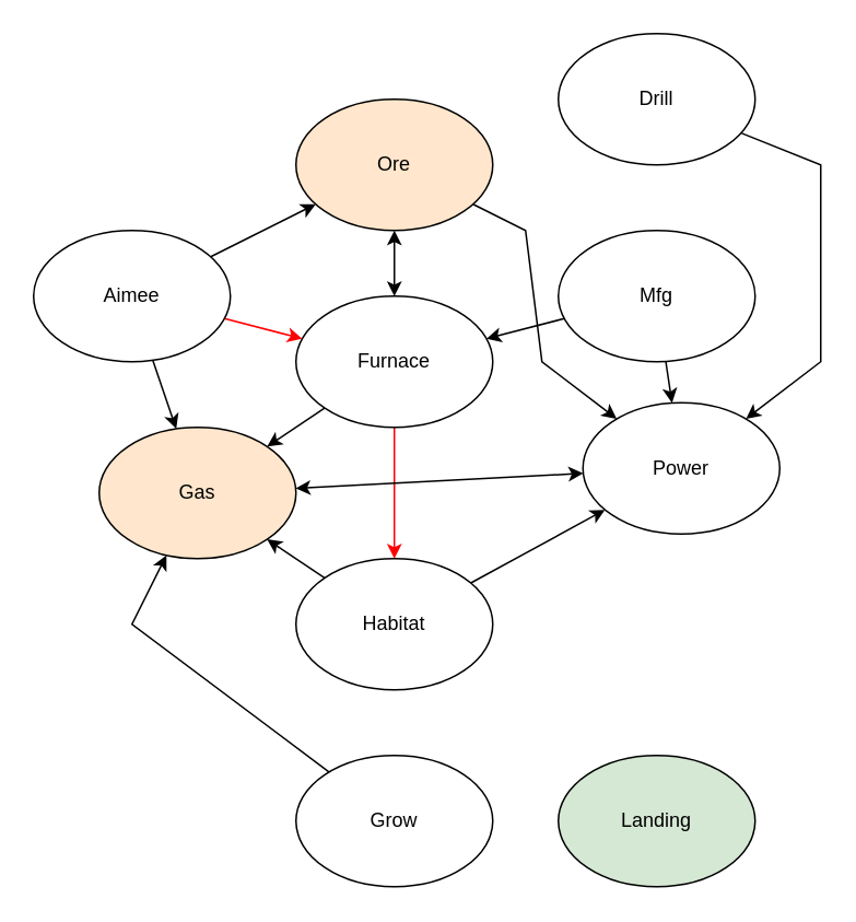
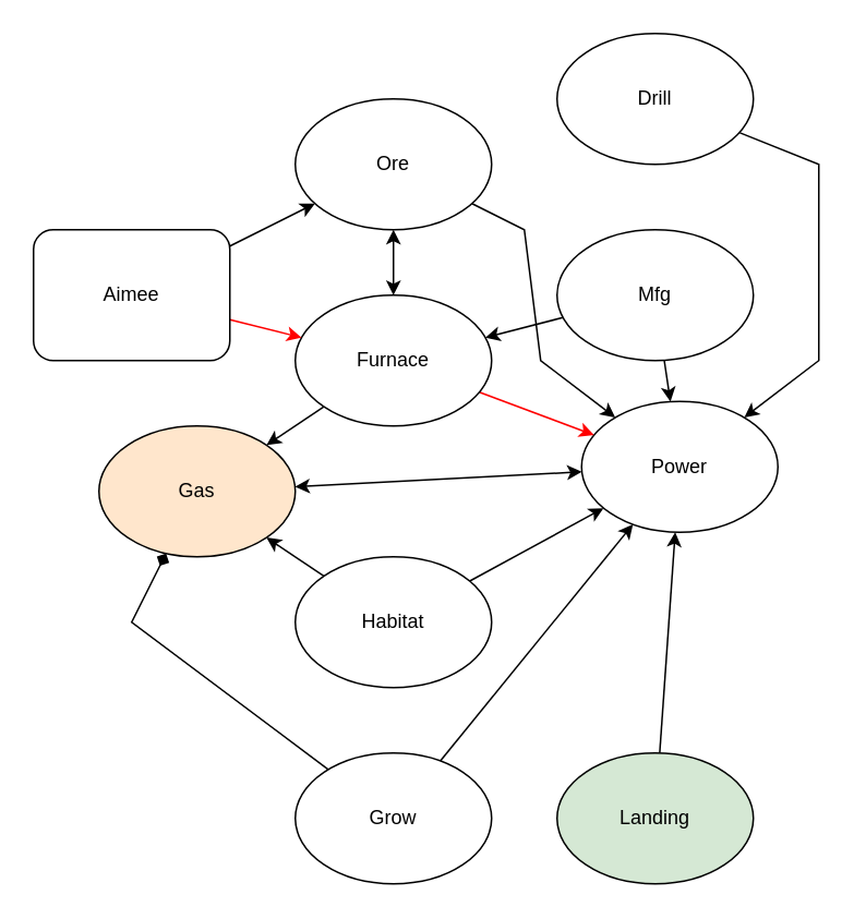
  <mxCell id="0" />
  <mxCell id="1" parent="0" />
  <mxCell id="2" value="" style="edgeStyle=none;rounded=0;orthogonalLoop=1;jettySize=auto;html=1;" edge="1" parent="1" source="4" target="5"><mxGeometry relative="1" as="geometry"><Array as="points" /></mxGeometry></mxCell>
  <mxCell id="3" style="edgeStyle=none;rounded=0;orthogonalLoop=1;jettySize=auto;html=1;" edge="1" parent="1" source="4" target="14"><mxGeometry relative="1" as="geometry"><Array as="points" /></mxGeometry></mxCell>
  <mxCell id="4" value="Habitat" style="ellipse;whiteSpace=wrap;html=1;" vertex="1" parent="1"><mxGeometry x="180" y="340" width="120" height="80" as="geometry" /></mxCell>
  <mxCell id="5" value="Power" style="ellipse;whiteSpace=wrap;html=1;" vertex="1" parent="1"><mxGeometry x="355" y="245" width="120" height="80" as="geometry" /></mxCell>
- <mxCell id="7" style="edgeStyle=none;rounded=0;orthogonalLoop=1;jettySize=auto;html=1;" edge="1" parent="1" source="8" target="14"><mxGeometry relative="1" as="geometry"><Array as="points"><mxPoint x="80" y="380" /></Array></mxGeometry></mxCell>
+ <mxCell id="6" style="edgeStyle=none;rounded=0;orthogonalLoop=1;jettySize=auto;html=1;" edge="1" parent="1" source="8" target="5"><mxGeometry relative="1" as="geometry"><Array as="points" /></mxGeometry></mxCell>
+ <mxCell id="7" style="edgeStyle=none;rounded=0;orthogonalLoop=1;jettySize=auto;html=1;endArrow=diamond;" edge="1" parent="1" source="8" target="14"><mxGeometry relative="1" as="geometry"><Array as="points"><mxPoint x="80" y="380" /></Array></mxGeometry></mxCell>
  <mxCell id="8" value="Grow" style="ellipse;whiteSpace=wrap;html=1;" vertex="1" parent="1"><mxGeometry x="180" y="460" width="120" height="80" as="geometry" /></mxCell>
  <mxCell id="9" style="edgeStyle=none;rounded=0;orthogonalLoop=1;jettySize=auto;html=1;" edge="1" parent="1" source="12" target="14"><mxGeometry relative="1" as="geometry" /></mxCell>
- <mxCell id="10" style="edgeStyle=none;rounded=0;orthogonalLoop=1;jettySize=auto;html=1;strokeColor=#FF0000;fillColor=#fff2cc;" edge="1" parent="1" source="12" target="4"><mxGeometry relative="1" as="geometry" /></mxCell>
+ <mxCell id="10" style="edgeStyle=none;rounded=0;orthogonalLoop=1;jettySize=auto;html=1;strokeColor=#FF0000;fillColor=#fff2cc;" edge="1" parent="1" source="12" target="5"><mxGeometry relative="1" as="geometry" /></mxCell>
  <mxCell id="11" style="edgeStyle=none;rounded=0;orthogonalLoop=1;jettySize=auto;html=1;startArrow=classic;startFill=1;" edge="1" parent="1" source="12" target="16"><mxGeometry relative="1" as="geometry" /></mxCell>
  <mxCell id="12" value="Furnace" style="ellipse;whiteSpace=wrap;html=1;" vertex="1" parent="1"><mxGeometry x="180" y="180" width="120" height="80" as="geometry" /></mxCell>
  <mxCell id="13" style="edgeStyle=none;rounded=0;orthogonalLoop=1;jettySize=auto;html=1;startArrow=classic;startFill=1;" edge="1" parent="1" source="14" target="5"><mxGeometry relative="1" as="geometry"><mxPoint x="39" y="470" as="sourcePoint" /><Array as="points" /></mxGeometry></mxCell>
  <mxCell id="14" value="Gas" style="ellipse;whiteSpace=wrap;html=1;fillColor=#ffe6cc;" vertex="1" parent="1"><mxGeometry x="60" y="260" width="120" height="80" as="geometry" /></mxCell>
  <mxCell id="15" style="edgeStyle=none;rounded=0;orthogonalLoop=1;jettySize=auto;html=1;" edge="1" parent="1" source="16" target="5"><mxGeometry relative="1" as="geometry"><Array as="points"><mxPoint x="320" y="140" /><mxPoint x="330" y="220" /></Array></mxGeometry></mxCell>
- <mxCell id="16" value="Ore" style="ellipse;whiteSpace=wrap;html=1;fillColor=#ffe6cc;" vertex="1" parent="1"><mxGeometry x="180" y="60" width="120" height="80" as="geometry" /></mxCell>
+ <mxCell id="16" value="Ore" style="ellipse;whiteSpace=wrap;html=1;" vertex="1" parent="1"><mxGeometry x="180" y="60" width="120" height="80" as="geometry" /></mxCell>
  <mxCell id="17" style="edgeStyle=none;rounded=0;orthogonalLoop=1;jettySize=auto;html=1;" edge="1" parent="1" source="20" target="16"><mxGeometry relative="1" as="geometry" /></mxCell>
  <mxCell id="18" style="edgeStyle=none;rounded=0;orthogonalLoop=1;jettySize=auto;html=1;fillColor=#fff2cc;strokeColor=#FF0000;" edge="1" parent="1" source="20" target="12"><mxGeometry relative="1" as="geometry"><Array as="points" /></mxGeometry></mxCell>
- <mxCell id="19" style="edgeStyle=none;rounded=0;orthogonalLoop=1;jettySize=auto;html=1;" edge="1" parent="1" source="20" target="14"><mxGeometry relative="1" as="geometry" /></mxCell>
- <mxCell id="20" value="Aimee" style="ellipse;whiteSpace=wrap;html=1;" vertex="1" parent="1"><mxGeometry x="20" y="140" width="120" height="80" as="geometry" /></mxCell>
+ <mxCell id="20" value="Aimee" style="whiteSpace=wrap;html=1;rounded=1;" vertex="1" parent="1"><mxGeometry x="20" y="140" width="120" height="80" as="geometry" /></mxCell>
  <mxCell id="21" style="edgeStyle=none;rounded=0;orthogonalLoop=1;jettySize=auto;html=1;" edge="1" parent="1" source="22" target="5"><mxGeometry relative="1" as="geometry"><Array as="points"><mxPoint x="500" y="100" /><mxPoint x="500" y="220" /></Array></mxGeometry></mxCell>
  <mxCell id="22" value="Drill" style="ellipse;whiteSpace=wrap;html=1;" vertex="1" parent="1"><mxGeometry x="340" y="20" width="120" height="80" as="geometry" /></mxCell>
  <mxCell id="23" style="edgeStyle=none;rounded=0;orthogonalLoop=1;jettySize=auto;html=1;" edge="1" parent="1" source="25" target="5"><mxGeometry relative="1" as="geometry"><mxPoint x="303.576" y="566.398" as="targetPoint" /></mxGeometry></mxCell>
  <mxCell id="24" style="edgeStyle=none;rounded=0;orthogonalLoop=1;jettySize=auto;html=1;" edge="1" parent="1" source="25" target="12"><mxGeometry relative="1" as="geometry"><mxPoint x="200" y="460" as="targetPoint" /></mxGeometry></mxCell>
  <mxCell id="25" value="Mfg" style="ellipse;whiteSpace=wrap;html=1;" vertex="1" parent="1"><mxGeometry x="340" y="140" width="120" height="80" as="geometry" /></mxCell>
+ <mxCell id="26" style="edgeStyle=none;rounded=0;orthogonalLoop=1;jettySize=auto;html=1;" edge="1" parent="1" source="27" target="5"><mxGeometry relative="1" as="geometry" /></mxCell>
  <mxCell id="27" value="Landing" style="ellipse;whiteSpace=wrap;html=1;fillColor=#d5e8d4;" vertex="1" parent="1"><mxGeometry x="340" y="460" width="120" height="80" as="geometry" /></mxCell>
